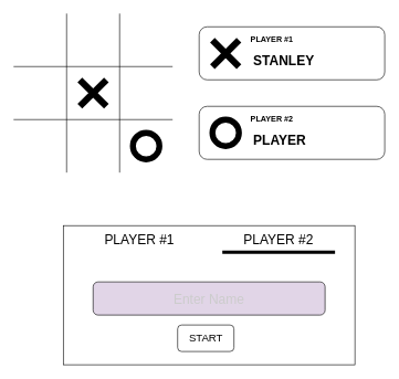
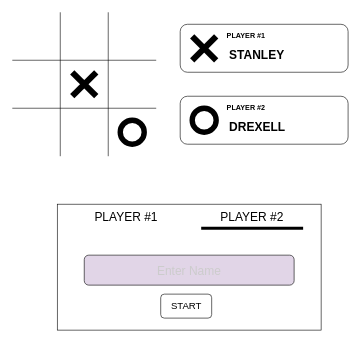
  <mxCell id="0" />
  <mxCell id="1" parent="0" />
  <mxCell id="2" value="" style="endArrow=none;html=1;" edge="1" parent="1"><mxGeometry width="50" height="50" relative="1" as="geometry"><mxPoint x="100" y="260" as="sourcePoint" /><mxPoint x="100" y="20" as="targetPoint" /></mxGeometry></mxCell>
  <mxCell id="3" value="" style="endArrow=none;html=1;" edge="1" parent="1"><mxGeometry width="50" height="50" relative="1" as="geometry"><mxPoint x="180" y="260" as="sourcePoint" /><mxPoint x="180" y="20" as="targetPoint" /></mxGeometry></mxCell>
  <mxCell id="4" value="" style="endArrow=none;html=1;" edge="1" parent="1"><mxGeometry width="50" height="50" relative="1" as="geometry"><mxPoint x="20" y="100" as="sourcePoint" /><mxPoint x="260" y="100" as="targetPoint" /></mxGeometry></mxCell>
  <mxCell id="5" value="" style="endArrow=none;html=1;" edge="1" parent="1"><mxGeometry width="50" height="50" relative="1" as="geometry"><mxPoint x="20" y="180" as="sourcePoint" /><mxPoint x="260" y="180" as="targetPoint" /></mxGeometry></mxCell>
  <mxCell id="6" value="" style="ellipse;whiteSpace=wrap;html=1;aspect=fixed;strokeWidth=9;" vertex="1" parent="1"><mxGeometry x="200" y="200" width="40" height="40" as="geometry" /></mxCell>
  <mxCell id="7" value="" style="group" vertex="1" connectable="0" parent="1"><mxGeometry x="120" y="120" width="40" height="40" as="geometry" /></mxCell>
  <mxCell id="8" value="" style="endArrow=none;html=1;strokeWidth=10;" edge="1" parent="7"><mxGeometry width="50" height="50" relative="1" as="geometry"><mxPoint x="40" y="40" as="sourcePoint" /><mxPoint as="targetPoint" /></mxGeometry></mxCell>
  <mxCell id="9" value="" style="endArrow=none;html=1;strokeWidth=10;" edge="1" parent="7"><mxGeometry width="50" height="50" relative="1" as="geometry"><mxPoint x="40" as="sourcePoint" /><mxPoint y="40" as="targetPoint" /></mxGeometry></mxCell>
  <mxCell id="10" value="" style="rounded=1;whiteSpace=wrap;html=1;strokeWidth=1;" vertex="1" parent="1"><mxGeometry x="300" y="160" width="280" height="80" as="geometry" /></mxCell>
  <mxCell id="11" value="PLAYER #2" style="text;html=1;strokeColor=none;fillColor=none;align=center;verticalAlign=middle;whiteSpace=wrap;rounded=0;fontStyle=1" vertex="1" parent="1"><mxGeometry x="370" y="170" width="80" height="20" as="geometry" /></mxCell>
  <mxCell id="12" value="" style="ellipse;whiteSpace=wrap;html=1;aspect=fixed;strokeWidth=9;" vertex="1" parent="1"><mxGeometry x="320" y="180" width="40" height="40" as="geometry" /></mxCell>
  <mxCell id="13" value="" style="rounded=1;whiteSpace=wrap;html=1;strokeWidth=1;" vertex="1" parent="1"><mxGeometry x="300" y="40" width="280" height="80" as="geometry" /></mxCell>
  <mxCell id="14" value="PLAYER #1" style="text;html=1;strokeColor=none;fillColor=none;align=center;verticalAlign=middle;whiteSpace=wrap;rounded=0;fontStyle=1" vertex="1" parent="1"><mxGeometry x="370" y="50" width="80" height="20" as="geometry" /></mxCell>
  <mxCell id="15" value="" style="group" vertex="1" connectable="0" parent="1"><mxGeometry x="320" y="60" width="40" height="40" as="geometry" /></mxCell>
  <mxCell id="16" value="" style="endArrow=none;html=1;strokeWidth=10;" edge="1" parent="15"><mxGeometry width="50" height="50" relative="1" as="geometry"><mxPoint x="40" y="40" as="sourcePoint" /><mxPoint as="targetPoint" /></mxGeometry></mxCell>
  <mxCell id="17" value="" style="endArrow=none;html=1;strokeWidth=10;" edge="1" parent="15"><mxGeometry width="50" height="50" relative="1" as="geometry"><mxPoint x="40" as="sourcePoint" /><mxPoint y="40" as="targetPoint" /></mxGeometry></mxCell>
  <mxCell id="18" value="STANLEY" style="text;html=1;strokeColor=none;fillColor=none;align=left;verticalAlign=middle;whiteSpace=wrap;rounded=0;fontSize=20;fontStyle=1" vertex="1" parent="1"><mxGeometry x="380" y="80" width="150" height="20" as="geometry" /></mxCell>
- <mxCell id="19" value="PLAYER" style="text;html=1;strokeColor=none;fillColor=none;align=left;verticalAlign=middle;whiteSpace=wrap;rounded=0;fontSize=20;fontStyle=1" vertex="1" parent="1"><mxGeometry x="380" y="200" width="150" height="20" as="geometry" /></mxCell>
+ <mxCell id="19" value="DREXELL" style="text;html=1;strokeColor=none;fillColor=none;align=left;verticalAlign=middle;whiteSpace=wrap;rounded=0;fontSize=20;fontStyle=1" vertex="1" parent="1"><mxGeometry x="380" y="200" width="150" height="20" as="geometry" /></mxCell>
  <mxCell id="20" value="" style="rounded=0;whiteSpace=wrap;html=1;strokeWidth=1;fontSize=20;" vertex="1" parent="1"><mxGeometry x="95" y="340" width="440" height="210" as="geometry" /></mxCell>
  <mxCell id="21" value="" style="group" vertex="1" connectable="0" parent="1"><mxGeometry x="120" y="350" width="390" height="20" as="geometry" /></mxCell>
  <mxCell id="22" value="PLAYER #1" style="text;html=1;strokeColor=none;fillColor=none;align=center;verticalAlign=middle;whiteSpace=wrap;rounded=0;fontSize=20;" vertex="1" parent="21"><mxGeometry width="180" height="20" as="geometry" /></mxCell>
  <mxCell id="23" value="PLAYER #2" style="text;html=1;strokeColor=none;fillColor=none;align=center;verticalAlign=middle;whiteSpace=wrap;rounded=0;fontSize=20;" vertex="1" parent="21"><mxGeometry x="210" width="180" height="20" as="geometry" /></mxCell>
  <mxCell id="24" value="" style="endArrow=none;html=1;strokeWidth=5;fontSize=20;" edge="1" parent="21"><mxGeometry width="50" height="50" relative="1" as="geometry"><mxPoint x="215" y="30" as="sourcePoint" /><mxPoint x="385" y="30" as="targetPoint" /></mxGeometry></mxCell>
  <mxCell id="25" value="START" style="rounded=1;whiteSpace=wrap;html=1;strokeWidth=1;fontSize=16;" vertex="1" parent="1"><mxGeometry x="267.5" y="490" width="85" height="40" as="geometry" /></mxCell>
  <mxCell id="26" value="Enter Name" style="rounded=1;whiteSpace=wrap;html=1;strokeWidth=1;fontSize=20;fontColor=#CCCCCC;fillColor=#e1d5e7;" vertex="1" parent="1"><mxGeometry x="140" y="425" width="350" height="50" as="geometry" /></mxCell>
